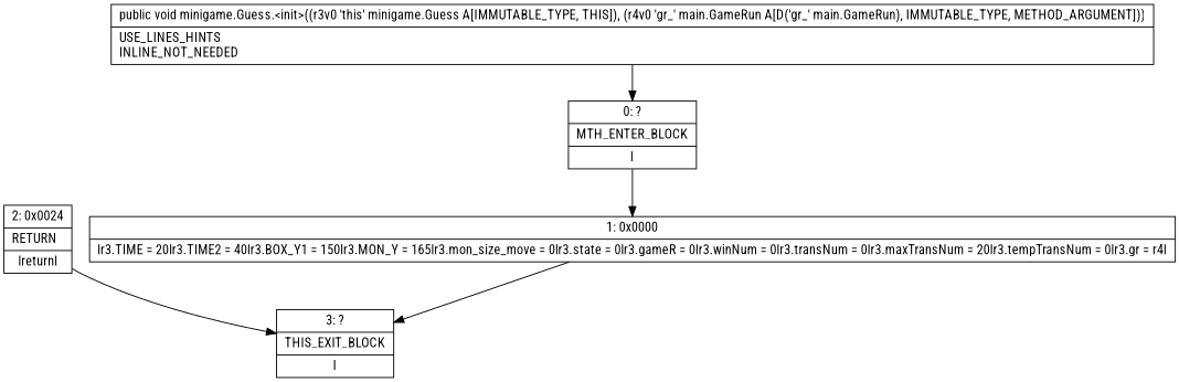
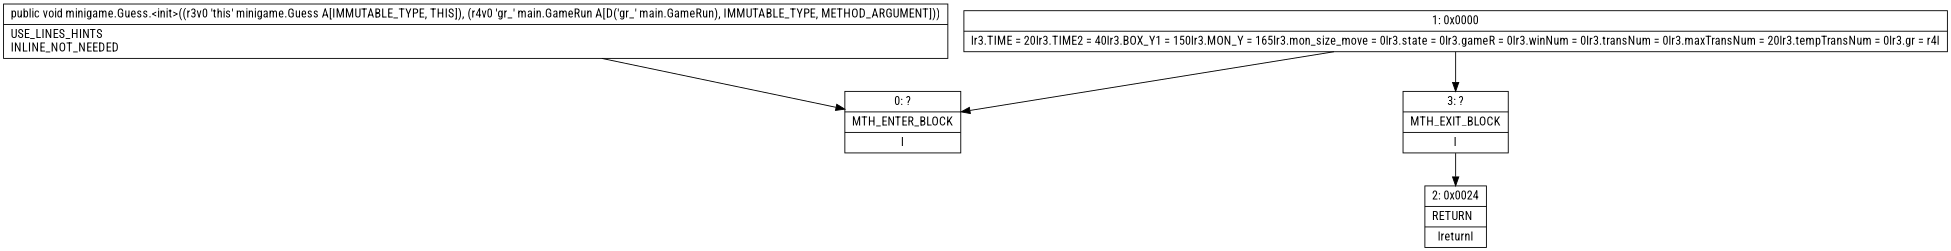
  digraph {
    fontname="Roboto Condensed"
    node [fontname="Roboto Condensed" shape=record]
    edge [fontname="Roboto Condensed"]
    n1 [label="{0\:\ ?|MTH_ENTER_BLOCK\l|l}"]
    n2 [label="{1\:\ 0x0000|lr3.TIME = 20lr3.TIME2 = 40lr3.BOX_Y1 = 150lr3.MON_Y = 165lr3.mon_size_move = 0lr3.state = 0lr3.gameR = 0lr3.winNum = 0lr3.transNum = 0lr3.maxTransNum = 20lr3.tempTransNum = 0lr3.gr = r4l}"]
-   n3 [label="{3\:\ ?|THIS_EXIT_BLOCK\l|l}"]
+   n3 [label="{3\:\ ?|MTH_EXIT_BLOCK\l|l}"]
    n4 [label="{2\:\ 0x0024|RETURN\l|lreturnl}"]
    n5 [label="{public void minigame.Guess.\<init\>((r3v0 'this' minigame.Guess A[IMMUTABLE_TYPE, THIS]), (r4v0 'gr_' main.GameRun A[D('gr_' main.GameRun), IMMUTABLE_TYPE, METHOD_ARGUMENT]))  | USE_LINES_HINTS\lINLINE_NOT_NEEDED\l}"]
-   n1 -> n2
+   n2 -> n1
    n2 -> n3
-   n4 -> n3
+   n3 -> n4
    n5 -> n1
  }
